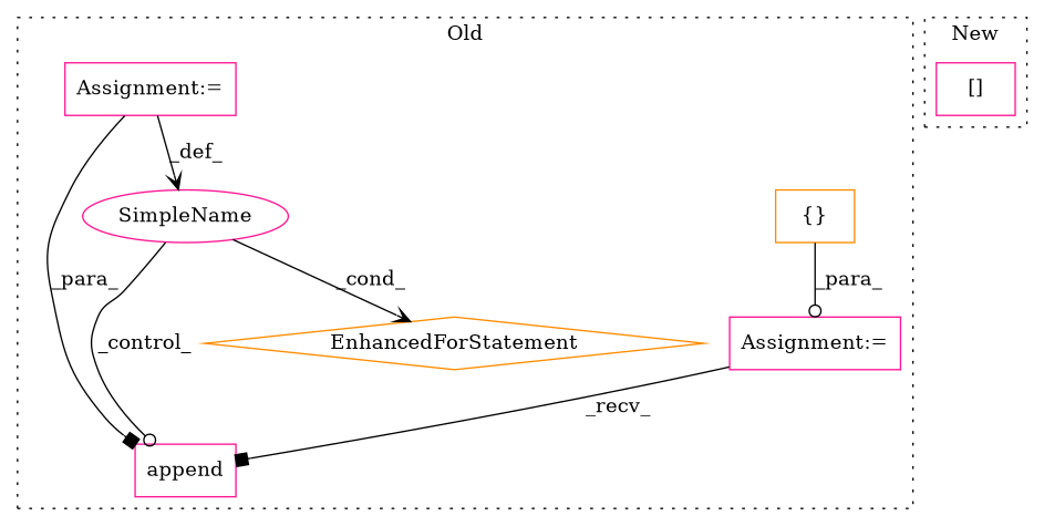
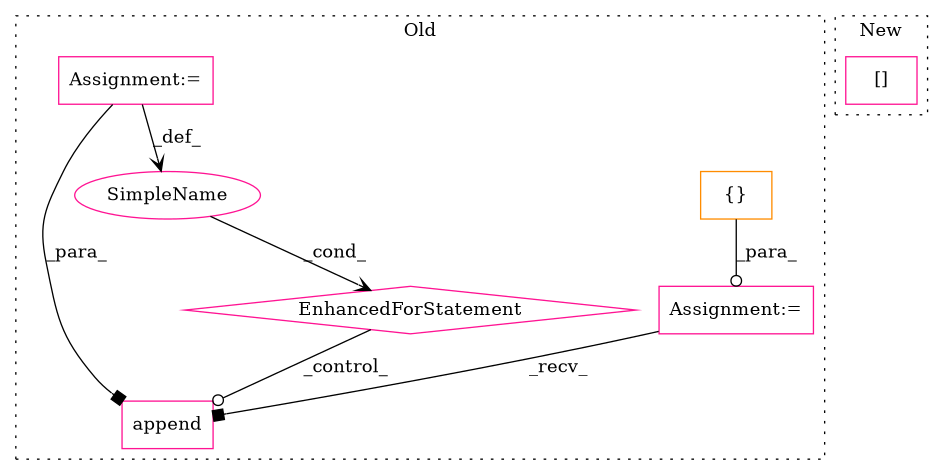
  digraph {
    node [a=7 color=deeppink l="57,2" s="3829,3920" shape=box]
    edge [arrowhead=odot]
    n1 [a=32 l="7,1" label=append s="3944,3978"]
-   n2 [a=70 color=darkorange label=EnhancedForStatement shape=diamond]
+   n2 [a=70 label=EnhancedForStatement shape=diamond]
    n3 [a=42 l=3 label=SimpleName s=3890 shape=ellipse]
    n4 [a=4 color=darkorange l=2 label="{}" s=3735]
    n5 [label="Assignment:="]
    n6 [l=1 label="Assignment:=" s=3725]
    n7 [a=2 l="8,1" label="[]" s="3546,3604"]
    subgraph cluster_1 {
      label=Old
      style=dotted
      n1
      n2
      n3
      n4
      n5
      n6
    }
    subgraph cluster_2 {
      label=New
      style=dotted
      n7
    }
-   n3 -> n1 [label=_control_]
+   n2 -> n1 [label=_control_]
    n3 -> n2 [arrowhead=vee label=_cond_]
    n4 -> n6 [label=_para_]
    n5 -> n1 [arrowhead=box label=_para_]
    n5 -> n3 [arrowhead=vee label=_def_]
    n6 -> n1 [arrowhead=box label=_recv_]
  }
